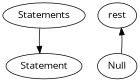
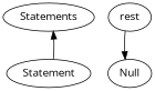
  digraph {
    fontname="Open Sans"
    node [fontname="Open Sans"]
    edge [fontname="Open Sans"]
    n1 [label=Statements]
    n2 [label=Statement]
    n3 [label=rest]
    n4 [label=Null]
-   n1 -> n2
-   n4 -> n3
+   n2 -> n1
+   n3 -> n4
  }
